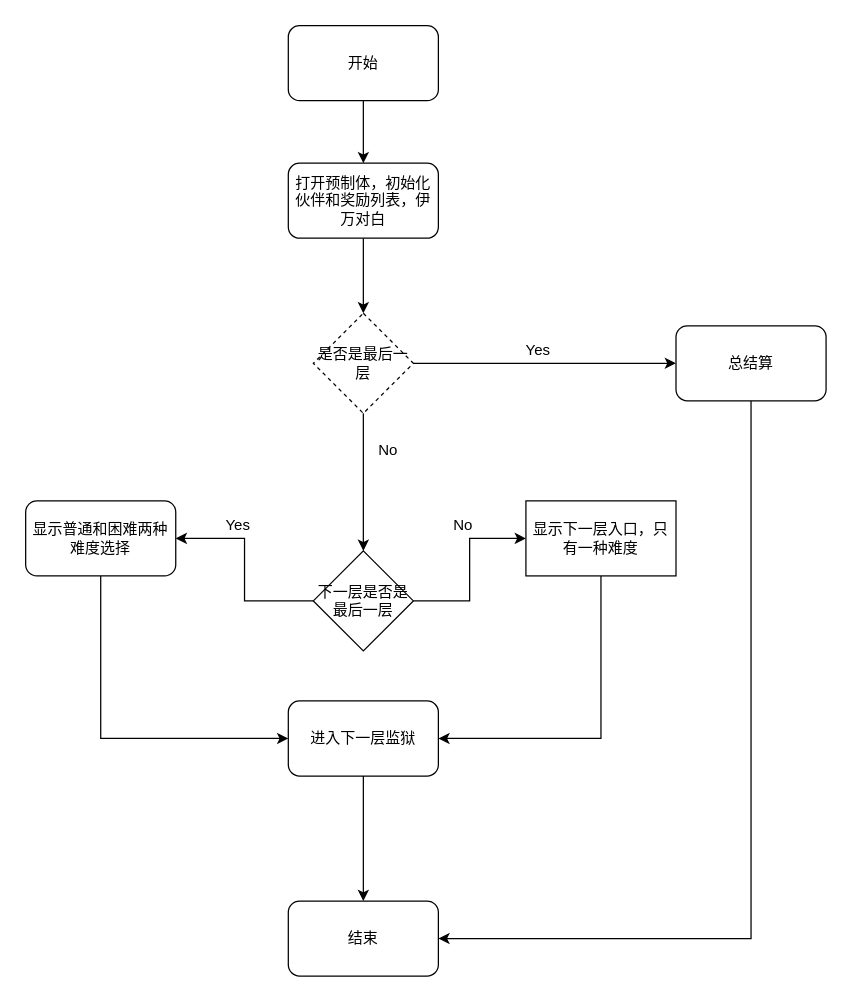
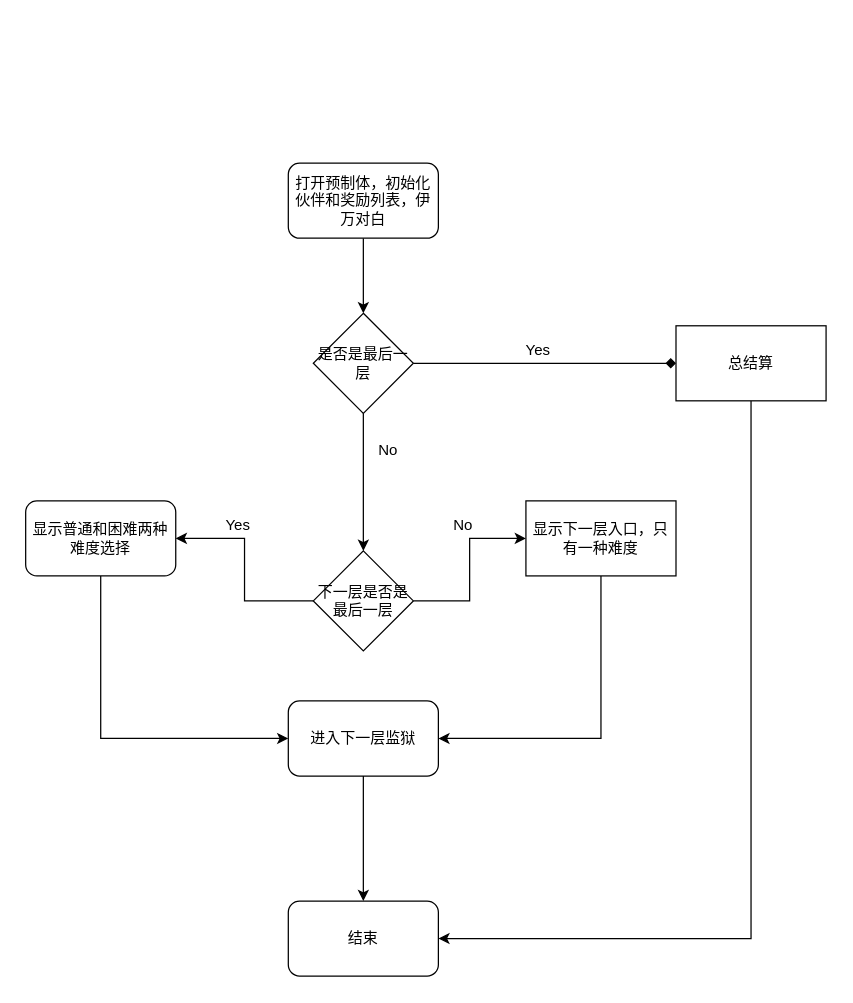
  <mxCell id="0" />
  <mxCell id="1" parent="0" />
- <mxCell id="2" style="edgeStyle=orthogonalEdgeStyle;rounded=0;orthogonalLoop=1;jettySize=auto;html=1;" edge="1" parent="1" source="3" target="5"><mxGeometry relative="1" as="geometry" /></mxCell>
- <mxCell id="3" value="开始" style="rounded=1;whiteSpace=wrap;html=1;" vertex="1" parent="1"><mxGeometry x="230" y="20" width="120" height="60" as="geometry" /></mxCell>
  <mxCell id="4" style="edgeStyle=orthogonalEdgeStyle;rounded=0;orthogonalLoop=1;jettySize=auto;html=1;entryX=0.5;entryY=0;entryDx=0;entryDy=0;" edge="1" parent="1" source="5" target="8"><mxGeometry relative="1" as="geometry" /></mxCell>
  <mxCell id="5" value="打开预制体，初始化伙伴和奖励列表，伊万对白" style="rounded=1;whiteSpace=wrap;html=1;" vertex="1" parent="1"><mxGeometry x="230" y="130" width="120" height="60" as="geometry" /></mxCell>
  <mxCell id="6" style="edgeStyle=orthogonalEdgeStyle;rounded=0;orthogonalLoop=1;jettySize=auto;html=1;entryX=0.5;entryY=0;entryDx=0;entryDy=0;" edge="1" parent="1" source="8" target="17"><mxGeometry relative="1" as="geometry" /></mxCell>
- <mxCell id="7" style="edgeStyle=orthogonalEdgeStyle;rounded=0;orthogonalLoop=1;jettySize=auto;html=1;" edge="1" parent="1" source="8" target="24"><mxGeometry relative="1" as="geometry" /></mxCell>
- <mxCell id="8" value="是否是最后一层" style="rhombus;whiteSpace=wrap;html=1;dashed=1;" vertex="1" parent="1"><mxGeometry x="250" y="250" width="80" height="80" as="geometry" /></mxCell>
+ <mxCell id="7" style="edgeStyle=orthogonalEdgeStyle;rounded=0;orthogonalLoop=1;jettySize=auto;html=1;endArrow=diamond;" edge="1" parent="1" source="8" target="24"><mxGeometry relative="1" as="geometry" /></mxCell>
+ <mxCell id="8" value="是否是最后一层" style="rhombus;whiteSpace=wrap;html=1;" vertex="1" parent="1"><mxGeometry x="250" y="250" width="80" height="80" as="geometry" /></mxCell>
  <mxCell id="9" style="edgeStyle=orthogonalEdgeStyle;rounded=0;orthogonalLoop=1;jettySize=auto;html=1;entryX=0;entryY=0.5;entryDx=0;entryDy=0;" edge="1" parent="1" source="10" target="20"><mxGeometry relative="1" as="geometry"><mxPoint x="220" y="590" as="targetPoint" /><Array as="points"><mxPoint x="80" y="590" /></Array></mxGeometry></mxCell>
  <mxCell id="10" value="显示普通和困难两种难度选择" style="rounded=1;whiteSpace=wrap;html=1;" vertex="1" parent="1"><mxGeometry x="20" y="400" width="120" height="60" as="geometry" /></mxCell>
  <mxCell id="11" value="Yes" style="text;html=1;strokeColor=none;fillColor=none;align=center;verticalAlign=middle;whiteSpace=wrap;rounded=0;" vertex="1" parent="1"><mxGeometry x="170" y="410" width="40" height="20" as="geometry" /></mxCell>
  <mxCell id="12" style="edgeStyle=orthogonalEdgeStyle;rounded=0;orthogonalLoop=1;jettySize=auto;html=1;entryX=1;entryY=0.5;entryDx=0;entryDy=0;" edge="1" parent="1" source="13" target="20"><mxGeometry relative="1" as="geometry"><Array as="points"><mxPoint x="480" y="590" /></Array></mxGeometry></mxCell>
  <mxCell id="13" value="显示下一层入口，只有一种难度" style="whiteSpace=wrap;html=1;rounded=0;" vertex="1" parent="1"><mxGeometry x="420" y="400" width="120" height="60" as="geometry" /></mxCell>
  <mxCell id="14" value="No" style="text;html=1;strokeColor=none;fillColor=none;align=center;verticalAlign=middle;whiteSpace=wrap;rounded=0;" vertex="1" parent="1"><mxGeometry x="290" y="350" width="40" height="20" as="geometry" /></mxCell>
  <mxCell id="15" style="edgeStyle=orthogonalEdgeStyle;rounded=0;orthogonalLoop=1;jettySize=auto;html=1;" edge="1" parent="1" source="17" target="10"><mxGeometry relative="1" as="geometry" /></mxCell>
  <mxCell id="16" style="edgeStyle=orthogonalEdgeStyle;rounded=0;orthogonalLoop=1;jettySize=auto;html=1;entryX=0;entryY=0.5;entryDx=0;entryDy=0;" edge="1" parent="1" source="17" target="13"><mxGeometry relative="1" as="geometry" /></mxCell>
  <mxCell id="17" value="&lt;span&gt;下一层是否是最后一层&lt;/span&gt;" style="rhombus;whiteSpace=wrap;html=1;" vertex="1" parent="1"><mxGeometry x="250" y="440" width="80" height="80" as="geometry" /></mxCell>
  <mxCell id="18" value="No" style="text;html=1;strokeColor=none;fillColor=none;align=center;verticalAlign=middle;whiteSpace=wrap;rounded=0;" vertex="1" parent="1"><mxGeometry x="350" y="410" width="40" height="20" as="geometry" /></mxCell>
  <mxCell id="19" style="edgeStyle=orthogonalEdgeStyle;rounded=0;orthogonalLoop=1;jettySize=auto;html=1;entryX=0.5;entryY=0;entryDx=0;entryDy=0;" edge="1" parent="1" source="20" target="22"><mxGeometry relative="1" as="geometry"><Array as="points" /></mxGeometry></mxCell>
  <mxCell id="20" value="进入下一层监狱" style="rounded=1;whiteSpace=wrap;html=1;" vertex="1" parent="1"><mxGeometry x="230" y="560" width="120" height="60" as="geometry" /></mxCell>
  <mxCell id="21" value="Yes" style="text;html=1;strokeColor=none;fillColor=none;align=center;verticalAlign=middle;whiteSpace=wrap;rounded=0;" vertex="1" parent="1"><mxGeometry x="410" y="270" width="40" height="20" as="geometry" /></mxCell>
  <mxCell id="22" value="结束" style="rounded=1;whiteSpace=wrap;html=1;" vertex="1" parent="1"><mxGeometry x="230" y="720" width="120" height="60" as="geometry" /></mxCell>
  <mxCell id="23" style="edgeStyle=orthogonalEdgeStyle;rounded=0;orthogonalLoop=1;jettySize=auto;html=1;entryX=1;entryY=0.5;entryDx=0;entryDy=0;" edge="1" parent="1" source="24" target="22"><mxGeometry relative="1" as="geometry"><Array as="points"><mxPoint x="600" y="750" /></Array></mxGeometry></mxCell>
- <mxCell id="24" value="总结算" style="rounded=1;whiteSpace=wrap;html=1;" vertex="1" parent="1"><mxGeometry x="540" y="260" width="120" height="60" as="geometry" /></mxCell>
+ <mxCell id="24" value="总结算" style="whiteSpace=wrap;html=1;rounded=0;" vertex="1" parent="1"><mxGeometry x="540" y="260" width="120" height="60" as="geometry" /></mxCell>
